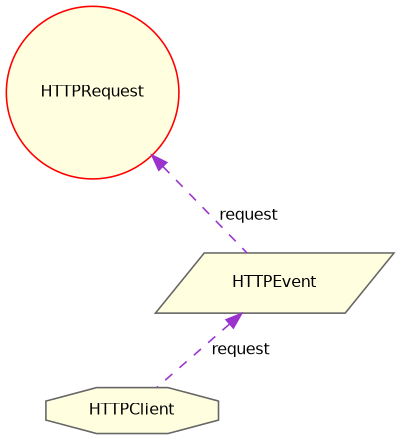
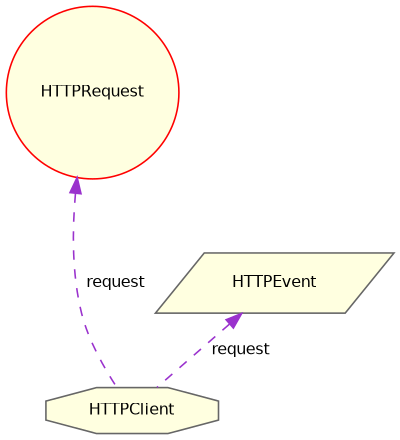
  digraph {
    node [color=gray40 fillcolor=lightyellow fontname=Helvetica fontsize=10 style=filled]
    edge [color=darkorchid3 dir=back fontname=Helvetica fontsize=10 labelfontname=Helvetica labelfontsize=10 style=dashed]
    n1 [fontcolor=black height=0.2 label=HTTPClient shape=octagon width=0.4]
    n2 [height=0.2 label=HTTPEvent shape=parallelogram width=0.4]
    n3 [color=red height=0.2 label=HTTPRequest shape=circle width=0.4]
    n2 -> n1 [label=" request"]
-   n3 -> n2 [label=" request"]
+   n3 -> n1 [label=" request"]
  }
